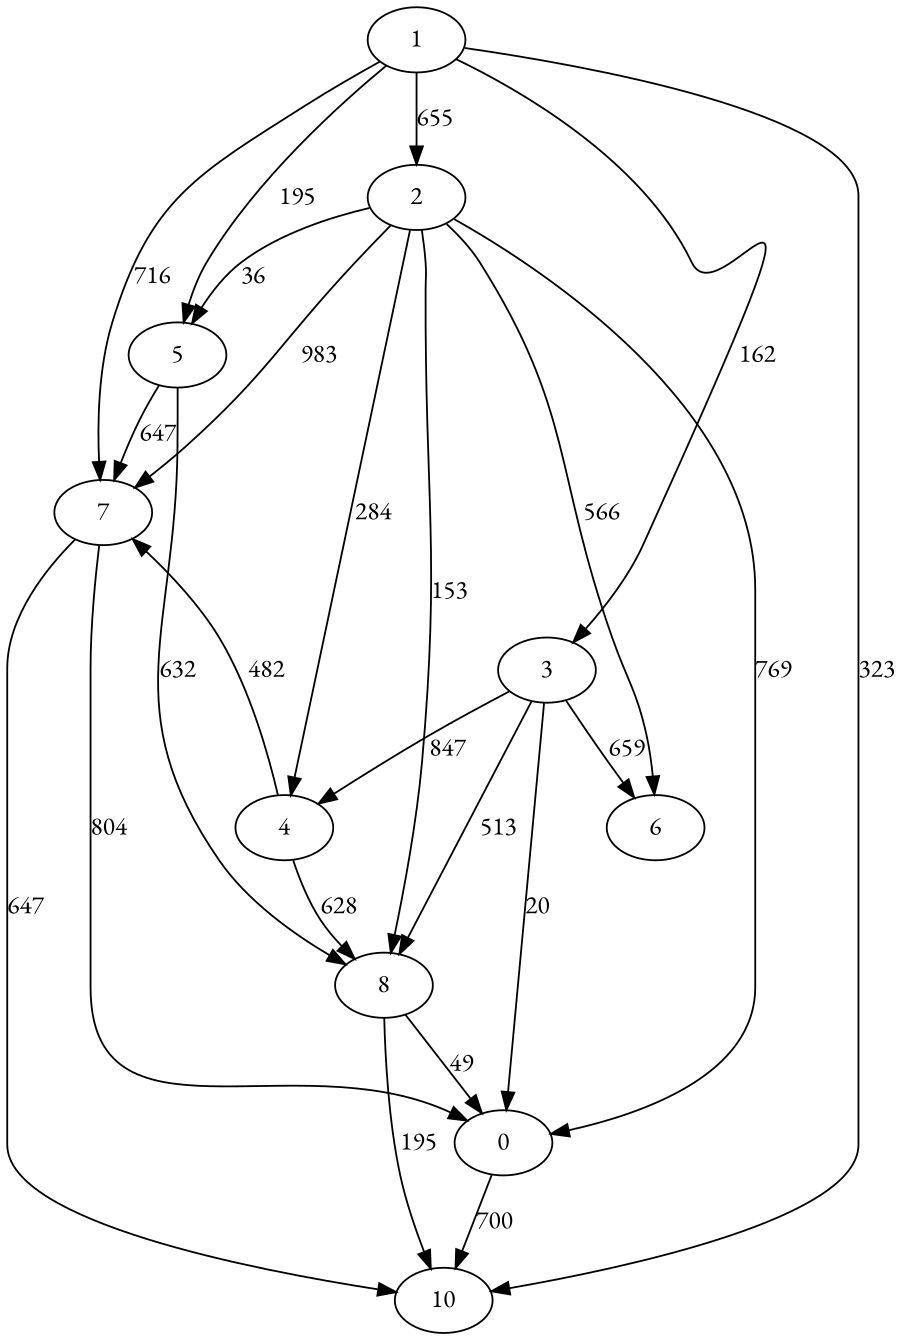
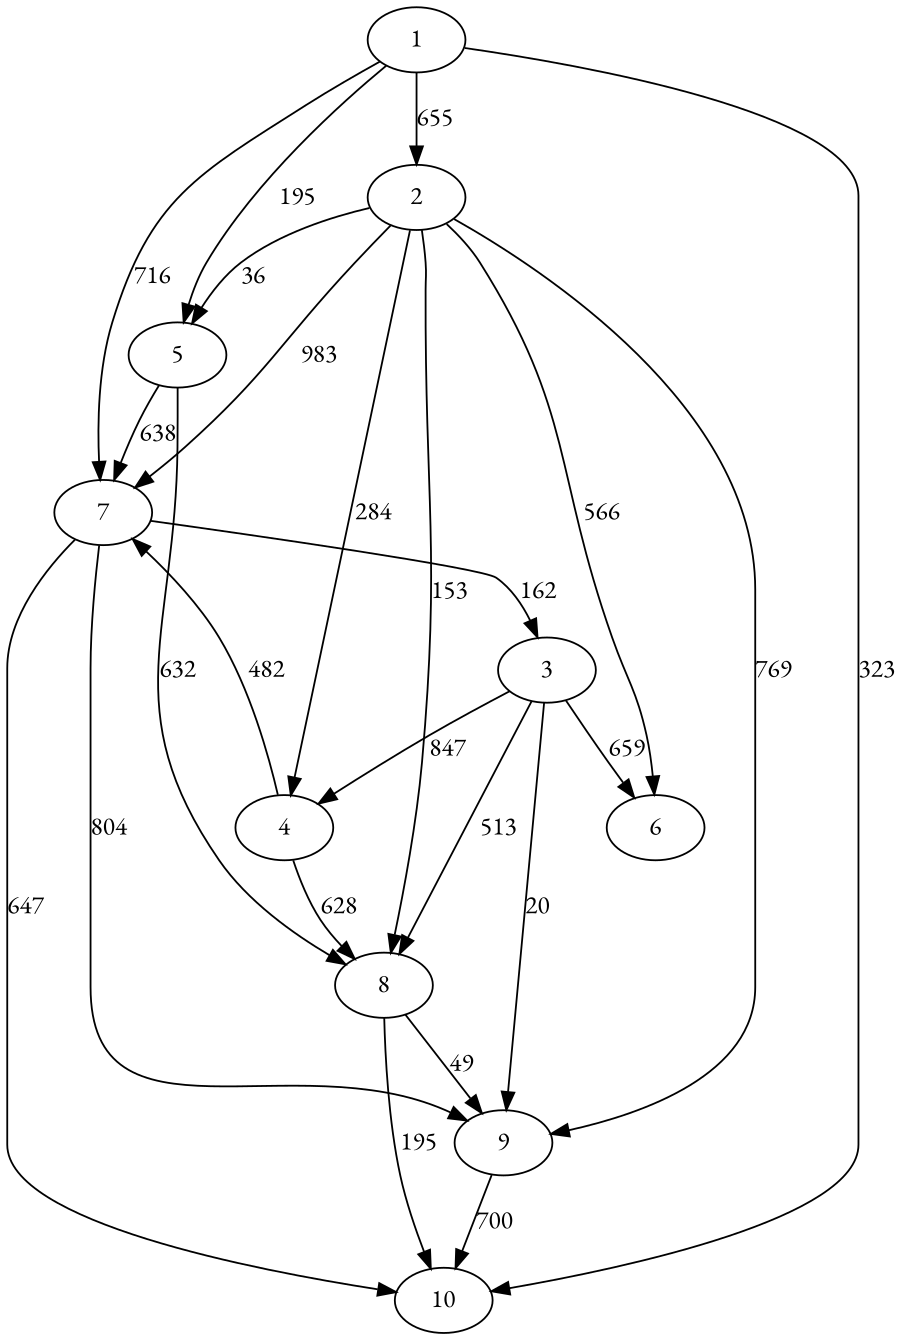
  digraph {
    fontname="EB Garamond"
    node [fontname="EB Garamond"]
    edge [fontname="EB Garamond"]
    1
    2
    3
    5
    7
    10
    4
    6
    8
-   9 [label=0]
+   9
    1 -> 2 [label=655]
-   1 -> 3 [label=162]
+   7 -> 3 [label=162]
    1 -> 5 [label=195]
    1 -> 7 [label=716]
    1 -> 10 [label=323]
    2 -> 5 [label=36]
    2 -> 7 [label=983]
    2 -> 4 [label=284]
    2 -> 6 [label=566]
    2 -> 8 [label=153]
    2 -> 9 [label=769]
    3 -> 4 [label=847]
    3 -> 6 [label=659]
    3 -> 8 [label=513]
    3 -> 9 [label=20]
-   5 -> 7 [label=647]
+   5 -> 7 [label=638]
    5 -> 8 [label=632]
    7 -> 10 [label=647]
    7 -> 9 [label=804]
    4 -> 7 [label=482]
    4 -> 8 [label=628]
    8 -> 10 [label=195]
    8 -> 9 [label=49]
    9 -> 10 [label=700]
  }
